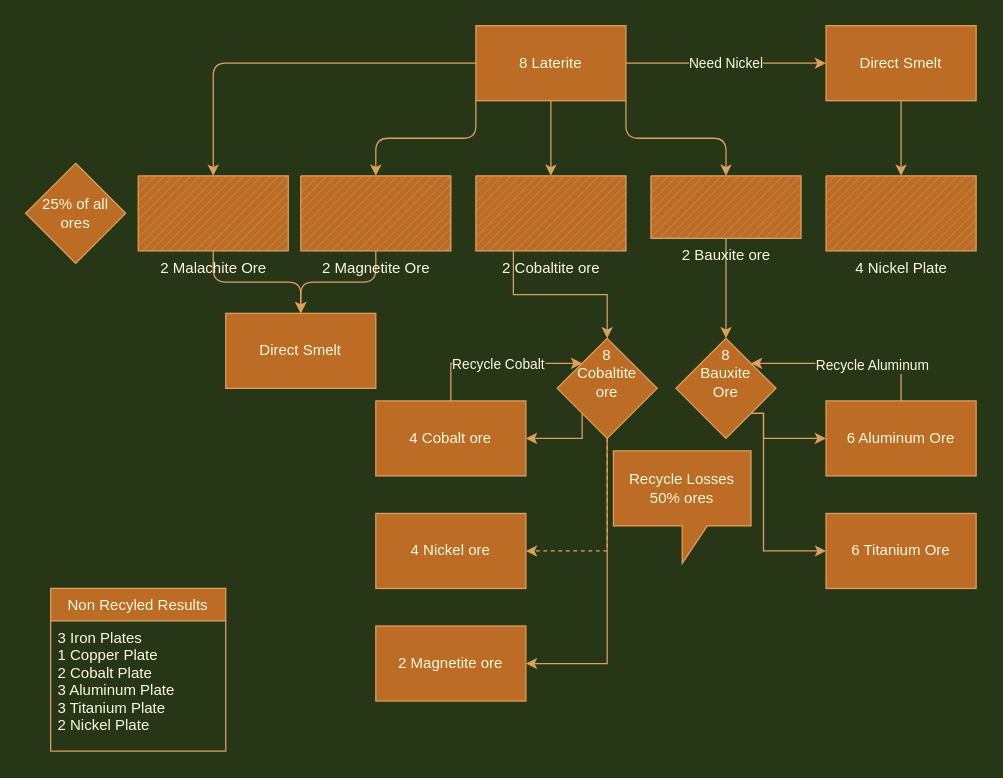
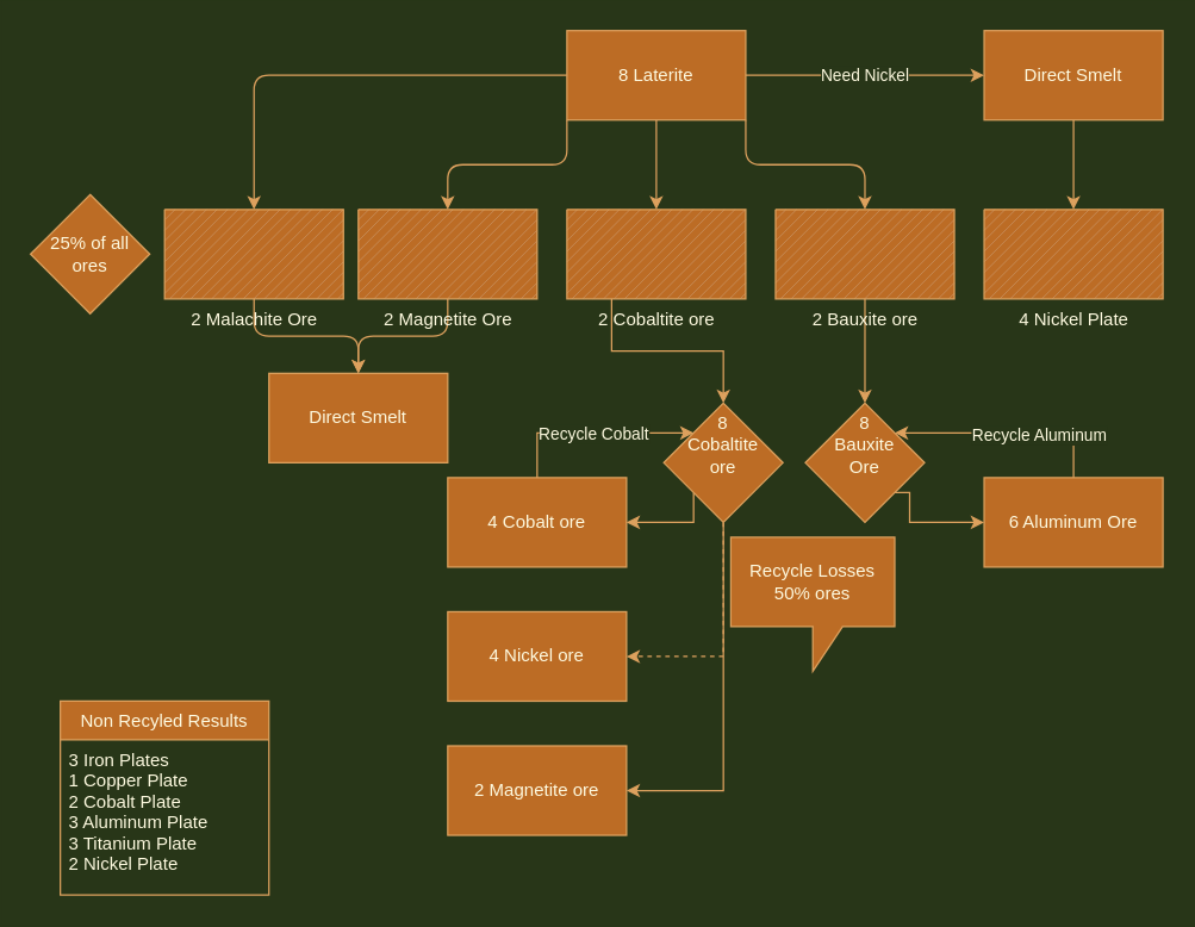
  <mxCell id="0" />
  <mxCell id="1" parent="0" />
  <mxCell id="2" value="Need Nickel" style="edgeStyle=orthogonalEdgeStyle;curved=0;rounded=1;sketch=0;orthogonalLoop=1;jettySize=auto;html=1;exitX=1;exitY=0.5;exitDx=0;exitDy=0;entryX=0;entryY=0.5;entryDx=0;entryDy=0;fontColor=#FEFAE0;strokeColor=#DDA15E;fillColor=#BC6C25;labelBackgroundColor=#283618;" parent="1" source="7" target="21" edge="1"><mxGeometry relative="1" as="geometry" /></mxCell>
  <mxCell id="3" style="edgeStyle=orthogonalEdgeStyle;curved=0;rounded=1;sketch=0;orthogonalLoop=1;jettySize=auto;html=1;exitX=0.5;exitY=1;exitDx=0;exitDy=0;entryX=0.5;entryY=0;entryDx=0;entryDy=0;entryPerimeter=0;fontColor=#FEFAE0;strokeColor=#DDA15E;fillColor=#BC6C25;labelBackgroundColor=#283618;" parent="1" source="7" target="18" edge="1"><mxGeometry relative="1" as="geometry" /></mxCell>
  <mxCell id="4" style="edgeStyle=orthogonalEdgeStyle;curved=0;rounded=1;sketch=0;orthogonalLoop=1;jettySize=auto;html=1;exitX=0;exitY=0.5;exitDx=0;exitDy=0;entryX=0.5;entryY=0;entryDx=0;entryDy=0;entryPerimeter=0;fontColor=#FEFAE0;strokeColor=#DDA15E;fillColor=#BC6C25;labelBackgroundColor=#283618;" parent="1" source="7" target="9" edge="1"><mxGeometry relative="1" as="geometry" /></mxCell>
  <mxCell id="5" style="edgeStyle=orthogonalEdgeStyle;curved=0;rounded=1;sketch=0;orthogonalLoop=1;jettySize=auto;html=1;exitX=0;exitY=1;exitDx=0;exitDy=0;entryX=0.5;entryY=0;entryDx=0;entryDy=0;entryPerimeter=0;fontColor=#FEFAE0;strokeColor=#DDA15E;fillColor=#BC6C25;labelBackgroundColor=#283618;" parent="1" source="7" target="15" edge="1"><mxGeometry relative="1" as="geometry" /></mxCell>
  <mxCell id="6" style="edgeStyle=orthogonalEdgeStyle;curved=0;rounded=1;sketch=0;orthogonalLoop=1;jettySize=auto;html=1;exitX=1;exitY=1;exitDx=0;exitDy=0;entryX=0.5;entryY=0;entryDx=0;entryDy=0;entryPerimeter=0;fontColor=#FEFAE0;strokeColor=#DDA15E;fillColor=#BC6C25;labelBackgroundColor=#283618;" parent="1" source="7" target="13" edge="1"><mxGeometry relative="1" as="geometry" /></mxCell>
  <mxCell id="7" value="8 Laterite" style="rounded=0;whiteSpace=wrap;html=1;fillColor=#BC6C25;strokeColor=#DDA15E;fontColor=#FEFAE0;" parent="1" vertex="1"><mxGeometry x="380" y="20" width="120" height="60" as="geometry" /></mxCell>
  <mxCell id="8" style="edgeStyle=orthogonalEdgeStyle;curved=0;rounded=1;sketch=0;orthogonalLoop=1;jettySize=auto;html=1;exitX=0.5;exitY=1;exitDx=0;exitDy=0;exitPerimeter=0;entryX=0.5;entryY=0;entryDx=0;entryDy=0;fontColor=#FEFAE0;strokeColor=#DDA15E;fillColor=#BC6C25;labelBackgroundColor=#283618;" parent="1" source="9" target="22" edge="1"><mxGeometry relative="1" as="geometry" /></mxCell>
  <mxCell id="9" value="2 Malachite Ore" style="verticalLabelPosition=bottom;verticalAlign=top;html=1;shape=mxgraph.basic.patternFillRect;fillStyle=diag;step=5;fillStrokeWidth=0.2;fillStrokeColor=#dddddd;fillColor=#BC6C25;strokeColor=#DDA15E;fontColor=#FEFAE0;" parent="1" vertex="1"><mxGeometry x="110" y="140" width="120" height="60" as="geometry" /></mxCell>
  <mxCell id="10" style="edgeStyle=orthogonalEdgeStyle;rounded=0;orthogonalLoop=1;jettySize=auto;html=1;entryX=0;entryY=0.5;entryDx=0;entryDy=0;exitX=1;exitY=1;exitDx=0;exitDy=0;labelBackgroundColor=#283618;strokeColor=#DDA15E;fontColor=#FEFAE0;" edge="1" parent="1" source="32" target="30"><mxGeometry relative="1" as="geometry"><mxPoint x="580" y="380" as="targetPoint" /><mxPoint x="600" y="330" as="sourcePoint" /><Array as="points"><mxPoint x="610" y="330" /><mxPoint x="610" y="350" /></Array></mxGeometry></mxCell>
- <mxCell id="11" style="edgeStyle=orthogonalEdgeStyle;rounded=0;orthogonalLoop=1;jettySize=auto;html=1;entryX=0;entryY=0.5;entryDx=0;entryDy=0;exitX=1;exitY=1;exitDx=0;exitDy=0;labelBackgroundColor=#283618;strokeColor=#DDA15E;fontColor=#FEFAE0;" edge="1" parent="1" source="32" target="31"><mxGeometry relative="1" as="geometry"><mxPoint x="640" y="450" as="targetPoint" /><mxPoint x="600" y="330" as="sourcePoint" /><Array as="points"><mxPoint x="610" y="330" /><mxPoint x="610" y="440" /></Array></mxGeometry></mxCell>
  <mxCell id="12" value="" style="edgeStyle=orthogonalEdgeStyle;rounded=0;orthogonalLoop=1;jettySize=auto;html=1;labelBackgroundColor=#283618;strokeColor=#DDA15E;fontColor=#FEFAE0;" edge="1" parent="1" source="13" target="32"><mxGeometry relative="1" as="geometry"><mxPoint x="580" y="270" as="targetPoint" /></mxGeometry></mxCell>
- <mxCell id="13" value="2 Bauxite ore" style="verticalLabelPosition=bottom;verticalAlign=top;html=1;shape=mxgraph.basic.patternFillRect;fillStyle=diag;step=5;fillStrokeWidth=0.2;fillStrokeColor=#dddddd;fillColor=#BC6C25;strokeColor=#DDA15E;fontColor=#FEFAE0;" parent="1" vertex="1"><mxGeometry x="520" y="140" width="120" height="50" as="geometry" /></mxCell>
+ <mxCell id="13" value="2 Bauxite ore" style="verticalLabelPosition=bottom;verticalAlign=top;html=1;shape=mxgraph.basic.patternFillRect;fillStyle=diag;step=5;fillStrokeWidth=0.2;fillStrokeColor=#dddddd;fillColor=#BC6C25;strokeColor=#DDA15E;fontColor=#FEFAE0;" parent="1" vertex="1"><mxGeometry x="520" y="140" width="120" height="60" as="geometry" /></mxCell>
  <mxCell id="14" style="edgeStyle=orthogonalEdgeStyle;curved=0;rounded=1;sketch=0;orthogonalLoop=1;jettySize=auto;html=1;exitX=0.5;exitY=1;exitDx=0;exitDy=0;exitPerimeter=0;entryX=0.5;entryY=0;entryDx=0;entryDy=0;fontColor=#FEFAE0;strokeColor=#DDA15E;fillColor=#BC6C25;labelBackgroundColor=#283618;" parent="1" source="15" target="22" edge="1"><mxGeometry relative="1" as="geometry" /></mxCell>
  <mxCell id="15" value="2 Magnetite Ore" style="verticalLabelPosition=bottom;verticalAlign=top;html=1;shape=mxgraph.basic.patternFillRect;fillStyle=diag;step=5;fillStrokeWidth=0.2;fillStrokeColor=#dddddd;fillColor=#BC6C25;strokeColor=#DDA15E;fontColor=#FEFAE0;" parent="1" vertex="1"><mxGeometry x="240" y="140" width="120" height="60" as="geometry" /></mxCell>
  <mxCell id="16" value="4 Nickel Plate" style="verticalLabelPosition=bottom;verticalAlign=top;html=1;shape=mxgraph.basic.patternFillRect;fillStyle=diag;step=5;fillStrokeWidth=0.2;fillStrokeColor=#dddddd;fillColor=#BC6C25;strokeColor=#DDA15E;fontColor=#FEFAE0;" parent="1" vertex="1"><mxGeometry x="660" y="140" width="120" height="60" as="geometry" /></mxCell>
  <mxCell id="17" style="edgeStyle=orthogonalEdgeStyle;rounded=0;orthogonalLoop=1;jettySize=auto;html=1;exitX=0.25;exitY=1;exitDx=0;exitDy=0;exitPerimeter=0;entryX=0.5;entryY=0;entryDx=0;entryDy=0;labelBackgroundColor=#283618;strokeColor=#DDA15E;fontColor=#FEFAE0;" edge="1" parent="1" source="18" target="36"><mxGeometry relative="1" as="geometry"><mxPoint x="480" y="300" as="targetPoint" /></mxGeometry></mxCell>
  <mxCell id="18" value="2 Cobaltite ore" style="verticalLabelPosition=bottom;verticalAlign=top;html=1;shape=mxgraph.basic.patternFillRect;fillStyle=diag;step=5;fillStrokeWidth=0.2;fillStrokeColor=#dddddd;fillColor=#BC6C25;strokeColor=#DDA15E;fontColor=#FEFAE0;" parent="1" vertex="1"><mxGeometry x="380" y="140" width="120" height="60" as="geometry" /></mxCell>
  <mxCell id="19" value="25% of all ores" style="rhombus;whiteSpace=wrap;html=1;fillColor=#BC6C25;strokeColor=#DDA15E;fontColor=#FEFAE0;" parent="1" vertex="1"><mxGeometry y="130" width="80" height="80" as="geometry" x="20" /></mxCell>
  <mxCell id="20" style="edgeStyle=orthogonalEdgeStyle;curved=0;rounded=1;sketch=0;orthogonalLoop=1;jettySize=auto;html=1;exitX=0.5;exitY=1;exitDx=0;exitDy=0;entryX=0.5;entryY=0;entryDx=0;entryDy=0;entryPerimeter=0;fontColor=#FEFAE0;strokeColor=#DDA15E;fillColor=#BC6C25;labelBackgroundColor=#283618;" parent="1" source="21" target="16" edge="1"><mxGeometry relative="1" as="geometry" /></mxCell>
  <mxCell id="21" value="Direct Smelt" style="rounded=0;whiteSpace=wrap;html=1;sketch=0;fontColor=#FEFAE0;strokeColor=#DDA15E;fillColor=#BC6C25;" parent="1" vertex="1"><mxGeometry x="660" y="20" width="120" height="60" as="geometry" /></mxCell>
  <mxCell id="22" value="Direct Smelt" style="rounded=0;whiteSpace=wrap;html=1;sketch=0;fontColor=#FEFAE0;strokeColor=#DDA15E;fillColor=#BC6C25;" parent="1" vertex="1"><mxGeometry x="180" y="250" width="120" height="60" as="geometry" /></mxCell>
  <mxCell id="23" style="edgeStyle=orthogonalEdgeStyle;rounded=0;orthogonalLoop=1;jettySize=auto;html=1;exitX=0.5;exitY=0;exitDx=0;exitDy=0;entryX=0;entryY=0;entryDx=0;entryDy=0;labelBackgroundColor=#283618;strokeColor=#DDA15E;fontColor=#FEFAE0;" edge="1" parent="1" source="25" target="36"><mxGeometry relative="1" as="geometry" /></mxCell>
  <mxCell id="24" value="Recycle Cobalt" style="edgeLabel;html=1;align=center;verticalAlign=middle;resizable=0;points=[];labelBackgroundColor=#283618;fontColor=#FEFAE0;" vertex="1" connectable="0" parent="23"><mxGeometry x="-0.012" relative="1" as="geometry"><mxPoint as="offset" /></mxGeometry></mxCell>
  <mxCell id="25" value="4 Cobalt ore" style="rounded=0;whiteSpace=wrap;html=1;sketch=0;fontColor=#FEFAE0;strokeColor=#DDA15E;fillColor=#BC6C25;" vertex="1" parent="1"><mxGeometry x="300" y="320" width="120" height="60" as="geometry" /></mxCell>
  <mxCell id="26" value="2 Magnetite ore" style="rounded=0;whiteSpace=wrap;html=1;sketch=0;fontColor=#FEFAE0;strokeColor=#DDA15E;fillColor=#BC6C25;" vertex="1" parent="1"><mxGeometry x="300" y="500" width="120" height="60" as="geometry" /></mxCell>
  <mxCell id="27" value="4 Nickel ore" style="rounded=0;whiteSpace=wrap;html=1;sketch=0;fontColor=#FEFAE0;strokeColor=#DDA15E;fillColor=#BC6C25;" vertex="1" parent="1"><mxGeometry x="300" y="410" width="120" height="60" as="geometry" /></mxCell>
  <mxCell id="28" style="edgeStyle=orthogonalEdgeStyle;rounded=0;orthogonalLoop=1;jettySize=auto;html=1;exitX=0.5;exitY=0;exitDx=0;exitDy=0;entryX=1;entryY=0;entryDx=0;entryDy=0;labelBackgroundColor=#283618;strokeColor=#DDA15E;fontColor=#FEFAE0;" edge="1" parent="1" source="30" target="32"><mxGeometry relative="1" as="geometry"><mxPoint x="600" y="290" as="targetPoint" /></mxGeometry></mxCell>
  <mxCell id="29" value="Recycle Aluminum" style="edgeLabel;html=1;align=center;verticalAlign=middle;resizable=0;points=[];labelBackgroundColor=#283618;fontColor=#FEFAE0;" vertex="1" connectable="0" parent="28"><mxGeometry x="-0.274" y="1" relative="1" as="geometry"><mxPoint as="offset" /></mxGeometry></mxCell>
  <mxCell id="30" value="6 Aluminum Ore" style="rounded=0;whiteSpace=wrap;html=1;sketch=0;fontColor=#FEFAE0;strokeColor=#DDA15E;fillColor=#BC6C25;" vertex="1" parent="1"><mxGeometry x="660" y="320" width="120" height="60" as="geometry" /></mxCell>
- <mxCell id="31" value="6 Titanium Ore" style="rounded=0;whiteSpace=wrap;html=1;sketch=0;fontColor=#FEFAE0;strokeColor=#DDA15E;fillColor=#BC6C25;" vertex="1" parent="1"><mxGeometry x="660" y="410" width="120" height="60" as="geometry" /></mxCell>
  <mxCell id="32" value="8&lt;br&gt;Bauxite&lt;br&gt;Ore" style="rhombus;whiteSpace=wrap;html=1;fontColor=#FEFAE0;verticalAlign=top;strokeColor=#DDA15E;fillColor=#BC6C25;fillStyle=diag;" vertex="1" parent="1"><mxGeometry x="540" y="270" width="80" height="80" as="geometry" /></mxCell>
  <mxCell id="33" style="edgeStyle=orthogonalEdgeStyle;rounded=0;orthogonalLoop=1;jettySize=auto;html=1;exitX=0;exitY=1;exitDx=0;exitDy=0;entryX=1;entryY=0.5;entryDx=0;entryDy=0;labelBackgroundColor=#283618;strokeColor=#DDA15E;fontColor=#FEFAE0;" edge="1" parent="1" source="36" target="25"><mxGeometry relative="1" as="geometry"><Array as="points"><mxPoint x="465" y="350" /></Array></mxGeometry></mxCell>
  <mxCell id="34" style="edgeStyle=orthogonalEdgeStyle;rounded=0;orthogonalLoop=1;jettySize=auto;html=1;exitX=0.5;exitY=1;exitDx=0;exitDy=0;entryX=1;entryY=0.5;entryDx=0;entryDy=0;labelBackgroundColor=#283618;strokeColor=#DDA15E;fontColor=#FEFAE0;dashed=1;" edge="1" parent="1" source="36" target="27"><mxGeometry relative="1" as="geometry" /></mxCell>
  <mxCell id="35" style="edgeStyle=orthogonalEdgeStyle;rounded=0;orthogonalLoop=1;jettySize=auto;html=1;exitX=0.5;exitY=1;exitDx=0;exitDy=0;entryX=1;entryY=0.5;entryDx=0;entryDy=0;labelBackgroundColor=#283618;strokeColor=#DDA15E;fontColor=#FEFAE0;" edge="1" parent="1" source="36" target="26"><mxGeometry relative="1" as="geometry" /></mxCell>
  <mxCell id="36" value="8&lt;br&gt;Cobaltite&lt;br&gt;ore&lt;br&gt;" style="rhombus;whiteSpace=wrap;html=1;fontColor=#FEFAE0;verticalAlign=top;strokeColor=#DDA15E;fillColor=#BC6C25;fillStyle=diag;" vertex="1" parent="1"><mxGeometry x="445" y="270" width="80" height="80" as="geometry" /></mxCell>
  <mxCell id="37" value="Recycle Losses 50% ores" style="shape=callout;rounded=0;whiteSpace=wrap;html=1;perimeter=calloutPerimeter;fontColor=#FEFAE0;strokeColor=#DDA15E;fillColor=#BC6C25;sketch=0;" vertex="1" parent="1"><mxGeometry x="490" y="360" width="110" height="90" as="geometry" /></mxCell>
  <mxCell id="38" value="Non Recyled Results" style="swimlane;fontStyle=0;childLayout=stackLayout;horizontal=1;startSize=26;horizontalStack=0;resizeParent=1;resizeParentMax=0;resizeLast=0;collapsible=1;marginBottom=0;fillColor=#BC6C25;strokeColor=#DDA15E;fontColor=#FEFAE0;" vertex="1" parent="1"><mxGeometry x="40" y="470" width="140" height="130" as="geometry" /></mxCell>
  <mxCell id="39" value="3 Iron Plates&#10;1 Copper Plate&#10;2 Cobalt Plate&#10;3 Aluminum Plate&#10;3 Titanium Plate&#10;2 Nickel Plate" style="text;strokeColor=none;fillColor=none;align=left;verticalAlign=top;spacingLeft=4;spacingRight=4;overflow=hidden;rotatable=0;points=[[0,0.5],[1,0.5]];portConstraint=eastwest;fontColor=#FEFAE0;" vertex="1" parent="38"><mxGeometry y="26" width="140" height="94" as="geometry" /></mxCell>
  <mxCell id="40" value="&#09;" style="text;strokeColor=none;fillColor=none;align=left;verticalAlign=top;spacingLeft=4;spacingRight=4;overflow=hidden;rotatable=0;points=[[0,0.5],[1,0.5]];portConstraint=eastwest;fontColor=#FEFAE0;" vertex="1" parent="38"><mxGeometry y="120" width="140" height="10" as="geometry" /></mxCell>
